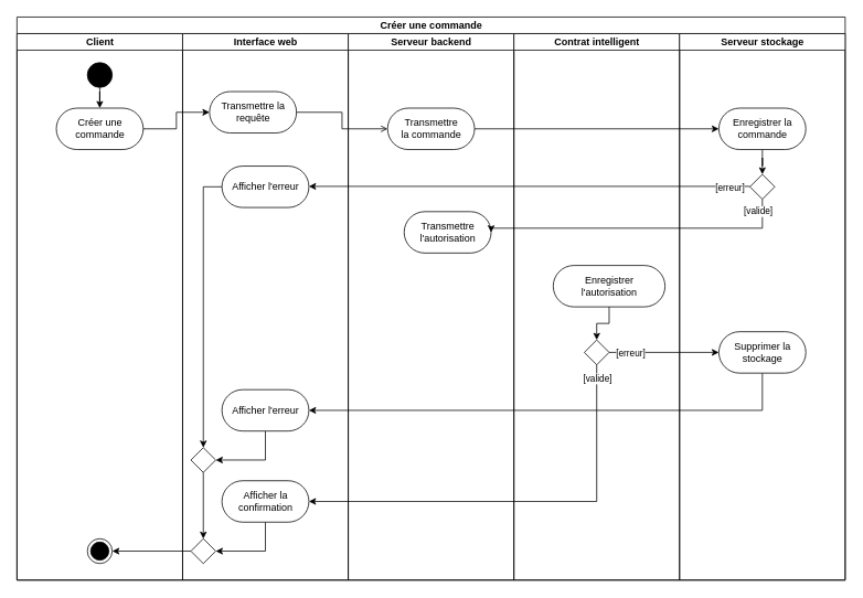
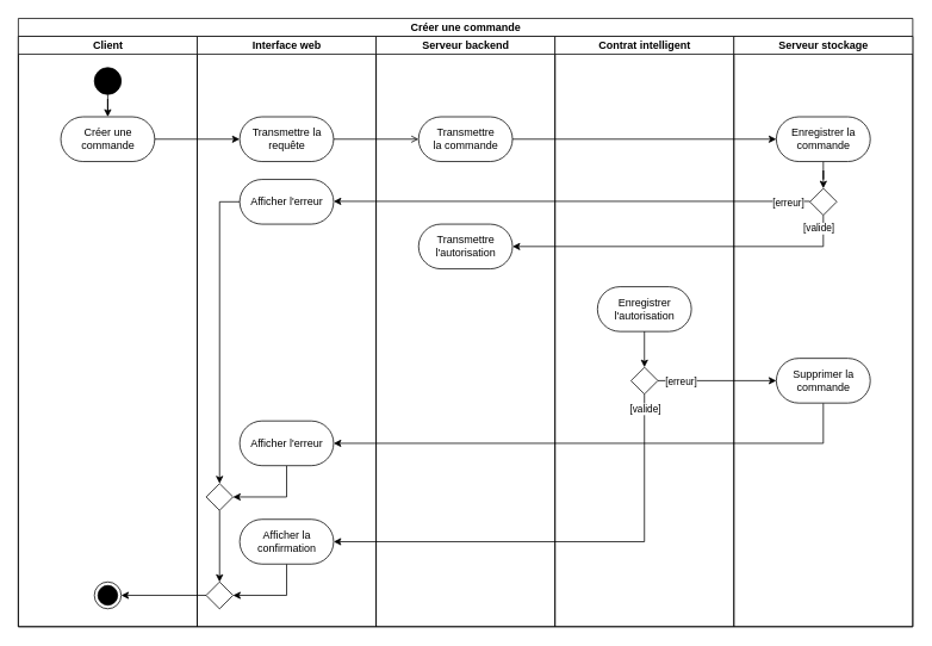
  <mxCell id="0" />
  <mxCell id="1" parent="0" />
  <mxCell id="2" value="Créer une commande" style="swimlane;html=1;childLayout=stackLayout;resizeParent=1;resizeParentMax=0;horizontal=1;startSize=20;horizontalStack=1;" parent="1" vertex="1"><mxGeometry x="20" y="20" width="1000" height="680" as="geometry" /></mxCell>
  <mxCell id="3" value="&lt;div&gt;Client&lt;/div&gt;" style="swimlane;html=1;startSize=20;horizontal=1;" parent="2" vertex="1"><mxGeometry y="20" width="200" height="660" as="geometry" /></mxCell>
  <mxCell id="4" style="edgeStyle=orthogonalEdgeStyle;rounded=0;orthogonalLoop=1;jettySize=auto;html=1;" parent="3" source="5" target="6" edge="1"><mxGeometry relative="1" as="geometry" /></mxCell>
  <mxCell id="5" value="" style="ellipse;fillColor=strokeColor;" parent="3" vertex="1"><mxGeometry x="85" y="35" width="30" height="30" as="geometry" /></mxCell>
  <mxCell id="6" value="Créer une &lt;br&gt;commande" style="html=1;dashed=0;whitespace=wrap;shape=mxgraph.dfd.start" parent="3" vertex="1"><mxGeometry x="47.5" y="90" width="105" height="50" as="geometry" /></mxCell>
  <mxCell id="7" value="" style="ellipse;html=1;shape=endState;fillColor=strokeColor;" parent="3" vertex="1"><mxGeometry x="85" y="610" width="30" height="30" as="geometry" /></mxCell>
  <mxCell id="8" value="&lt;div&gt;Interface web&lt;/div&gt;" style="swimlane;html=1;startSize=20;horizontal=1;" parent="2" vertex="1"><mxGeometry x="200" y="20" width="200" height="660" as="geometry" /></mxCell>
  <mxCell id="9" style="edgeStyle=orthogonalEdgeStyle;rounded=0;orthogonalLoop=1;jettySize=auto;html=1;entryX=0.5;entryY=0;entryDx=0;entryDy=0;" edge="1" parent="8" source="10" target="17"><mxGeometry relative="1" as="geometry" /></mxCell>
  <mxCell id="10" value="Afficher l'erreur" style="html=1;dashed=0;whitespace=wrap;shape=mxgraph.dfd.start" parent="8" vertex="1"><mxGeometry x="47.5" y="160" width="105" height="50" as="geometry" /></mxCell>
  <mxCell id="11" style="edgeStyle=orthogonalEdgeStyle;rounded=0;orthogonalLoop=1;jettySize=auto;html=1;entryX=1;entryY=0.5;entryDx=0;entryDy=0;" parent="8" source="12" target="15" edge="1"><mxGeometry relative="1" as="geometry"><Array as="points"><mxPoint x="100" y="625" /></Array></mxGeometry></mxCell>
  <mxCell id="12" value="Afficher la &lt;br&gt;confirmation" style="html=1;dashed=0;whitespace=wrap;shape=mxgraph.dfd.start" parent="8" vertex="1"><mxGeometry x="47.5" y="540" width="105" height="50" as="geometry" /></mxCell>
  <mxCell id="13" style="edgeStyle=orthogonalEdgeStyle;rounded=0;orthogonalLoop=1;jettySize=auto;html=1;entryX=1;entryY=0.5;entryDx=0;entryDy=0;" parent="8" source="14" target="17" edge="1"><mxGeometry relative="1" as="geometry"><Array as="points"><mxPoint x="100" y="515" /></Array></mxGeometry></mxCell>
  <mxCell id="14" value="Afficher l'erreur" style="html=1;dashed=0;whitespace=wrap;shape=mxgraph.dfd.start" parent="8" vertex="1"><mxGeometry x="47.5" y="430" width="105" height="50" as="geometry" /></mxCell>
  <mxCell id="15" value="" style="rhombus;" parent="8" vertex="1"><mxGeometry x="10" y="610" width="30" height="30" as="geometry" /></mxCell>
  <mxCell id="16" style="edgeStyle=orthogonalEdgeStyle;rounded=0;orthogonalLoop=1;jettySize=auto;html=1;entryX=0.5;entryY=0;entryDx=0;entryDy=0;" parent="8" source="17" target="15" edge="1"><mxGeometry relative="1" as="geometry" /></mxCell>
  <mxCell id="17" value="" style="rhombus;" parent="8" vertex="1"><mxGeometry x="10" y="500" width="30" height="30" as="geometry" /></mxCell>
- <mxCell id="18" value="Transmettre la&lt;br&gt;requête" style="html=1;dashed=0;whitespace=wrap;shape=mxgraph.dfd.start" vertex="1" parent="8"><mxGeometry x="32.5" y="70" width="105" height="50" as="geometry" /></mxCell>
+ <mxCell id="18" value="Transmettre la&lt;br&gt;requête" style="html=1;dashed=0;whitespace=wrap;shape=mxgraph.dfd.start" vertex="1" parent="8"><mxGeometry x="47.5" y="90" width="105" height="50" as="geometry" /></mxCell>
  <mxCell id="19" value="&lt;div&gt;Serveur backend&lt;br&gt;&lt;/div&gt;" style="swimlane;html=1;startSize=20;horizontal=1;" parent="2" vertex="1"><mxGeometry x="400" y="20" width="200" height="660" as="geometry" /></mxCell>
  <mxCell id="20" value="Transmettre &lt;br&gt;la commande " style="html=1;dashed=0;whitespace=wrap;shape=mxgraph.dfd.start" parent="19" vertex="1"><mxGeometry x="47.5" y="90" width="105" height="50" as="geometry" /></mxCell>
- <mxCell id="21" value="Transmettre &lt;br&gt;l'autorisation" style="html=1;dashed=0;whitespace=wrap;shape=mxgraph.dfd.start" parent="19" vertex="1"><mxGeometry x="67.5" y="215" width="105" height="50" as="geometry" /></mxCell>
+ <mxCell id="21" value="Transmettre &lt;br&gt;l'autorisation" style="html=1;dashed=0;whitespace=wrap;shape=mxgraph.dfd.start" parent="19" vertex="1"><mxGeometry x="47.5" y="210" width="105" height="50" as="geometry" /></mxCell>
  <mxCell id="22" value="&lt;div&gt;Contrat intelligent&lt;/div&gt;" style="swimlane;html=1;startSize=20;horizontal=1;" parent="2" vertex="1"><mxGeometry x="600" y="20" width="200" height="660" as="geometry" /></mxCell>
- <mxCell id="23" value="Enregistrer&lt;br&gt;l'autorisation" style="html=1;dashed=0;whitespace=wrap;shape=mxgraph.dfd.start" parent="22" vertex="1"><mxGeometry x="47.5" y="280" width="135" height="50" as="geometry" /></mxCell>
+ <mxCell id="23" value="Enregistrer&lt;br&gt;l'autorisation" style="html=1;dashed=0;whitespace=wrap;shape=mxgraph.dfd.start" parent="22" vertex="1"><mxGeometry x="47.5" y="280" width="105" height="50" as="geometry" /></mxCell>
  <mxCell id="24" value="" style="rhombus;" parent="22" vertex="1"><mxGeometry x="85" y="370" width="30" height="30" as="geometry" /></mxCell>
  <mxCell id="25" style="edgeStyle=orthogonalEdgeStyle;rounded=0;orthogonalLoop=1;jettySize=auto;html=1;entryX=0.5;entryY=0;entryDx=0;entryDy=0;" parent="22" source="23" target="24" edge="1"><mxGeometry relative="1" as="geometry" /></mxCell>
  <mxCell id="26" style="edgeStyle=orthogonalEdgeStyle;rounded=0;orthogonalLoop=1;jettySize=auto;html=1;entryX=1;entryY=0.5;entryDx=0;entryDy=0;entryPerimeter=0;" parent="2" source="37" target="21" edge="1"><mxGeometry relative="1" as="geometry"><mxPoint x="700" y="440" as="targetPoint" /><Array as="points"><mxPoint x="900" y="255" /></Array></mxGeometry></mxCell>
  <mxCell id="27" style="edgeStyle=orthogonalEdgeStyle;rounded=0;orthogonalLoop=1;jettySize=auto;html=1;entryX=0;entryY=0.5;entryDx=0;entryDy=0;entryPerimeter=0;" parent="2" source="24" target="38" edge="1"><mxGeometry relative="1" as="geometry" /></mxCell>
  <mxCell id="28" value="[erreur]" style="edgeLabel;html=1;align=center;verticalAlign=middle;resizable=0;points=[];" parent="27" vertex="1" connectable="0"><mxGeometry x="-0.742" relative="1" as="geometry"><mxPoint x="8" as="offset" /></mxGeometry></mxCell>
  <mxCell id="29" style="edgeStyle=orthogonalEdgeStyle;rounded=0;orthogonalLoop=1;jettySize=auto;html=1;entryX=1;entryY=0.5;entryDx=0;entryDy=0;entryPerimeter=0;" parent="2" source="24" target="12" edge="1"><mxGeometry relative="1" as="geometry"><Array as="points"><mxPoint x="700" y="585" /></Array></mxGeometry></mxCell>
  <mxCell id="30" value="&lt;div&gt;[valide]&lt;/div&gt;" style="edgeLabel;html=1;align=center;verticalAlign=middle;resizable=0;points=[];" parent="29" vertex="1" connectable="0"><mxGeometry x="-0.839" relative="1" as="geometry"><mxPoint y="-25" as="offset" /></mxGeometry></mxCell>
  <mxCell id="31" style="edgeStyle=orthogonalEdgeStyle;rounded=0;orthogonalLoop=1;jettySize=auto;html=1;entryX=1;entryY=0.5;entryDx=0;entryDy=0;" parent="2" source="15" target="7" edge="1"><mxGeometry relative="1" as="geometry" /></mxCell>
  <mxCell id="32" style="edgeStyle=orthogonalEdgeStyle;rounded=0;orthogonalLoop=1;jettySize=auto;html=1;entryX=0;entryY=0.5;entryDx=0;entryDy=0;entryPerimeter=0;" edge="1" parent="2" source="6" target="18"><mxGeometry relative="1" as="geometry" /></mxCell>
  <mxCell id="33" style="edgeStyle=orthogonalEdgeStyle;rounded=0;orthogonalLoop=1;jettySize=auto;html=1;entryX=0;entryY=0.5;entryDx=0;entryDy=0;entryPerimeter=0;endArrow=open;" edge="1" parent="2" source="18" target="20"><mxGeometry relative="1" as="geometry" /></mxCell>
  <mxCell id="34" style="edgeStyle=orthogonalEdgeStyle;rounded=0;orthogonalLoop=1;jettySize=auto;html=1;entryX=0;entryY=0.5;entryDx=0;entryDy=0;entryPerimeter=0;" edge="1" parent="2" source="20" target="41"><mxGeometry relative="1" as="geometry" /></mxCell>
  <mxCell id="35" style="edgeStyle=orthogonalEdgeStyle;rounded=0;orthogonalLoop=1;jettySize=auto;html=1;entryX=1;entryY=0.5;entryDx=0;entryDy=0;entryPerimeter=0;" edge="1" parent="2" source="38" target="14"><mxGeometry relative="1" as="geometry"><Array as="points"><mxPoint x="900" y="475" /></Array></mxGeometry></mxCell>
  <mxCell id="36" value="Serveur stockage" style="swimlane;html=1;startSize=20;horizontal=1;" parent="2" vertex="1"><mxGeometry x="800" y="20" width="200" height="660" as="geometry" /></mxCell>
  <mxCell id="37" value="" style="rhombus;" parent="36" vertex="1"><mxGeometry x="85" y="170" width="30" height="30" as="geometry" /></mxCell>
- <mxCell id="38" value="Supprimer la&lt;br&gt;stockage" style="html=1;dashed=0;whitespace=wrap;shape=mxgraph.dfd.start" parent="36" vertex="1"><mxGeometry x="47.5" y="360" width="105" height="50" as="geometry" /></mxCell>
+ <mxCell id="38" value="Supprimer la&lt;br&gt;commande" style="html=1;dashed=0;whitespace=wrap;shape=mxgraph.dfd.start" parent="36" vertex="1"><mxGeometry x="47.5" y="360" width="105" height="50" as="geometry" /></mxCell>
  <mxCell id="39" value="[valide]" style="edgeLabel;html=1;align=center;verticalAlign=middle;resizable=0;points=[];" parent="36" vertex="1" connectable="0"><mxGeometry x="102.5" y="380" as="geometry"><mxPoint x="-8" y="-166" as="offset" /></mxGeometry></mxCell>
  <mxCell id="40" style="edgeStyle=orthogonalEdgeStyle;rounded=0;orthogonalLoop=1;jettySize=auto;html=1;entryX=0.5;entryY=0;entryDx=0;entryDy=0;" edge="1" parent="36" source="41" target="37"><mxGeometry relative="1" as="geometry" /></mxCell>
  <mxCell id="41" value="Enregistrer la&lt;br&gt;commande" style="html=1;dashed=0;whitespace=wrap;shape=mxgraph.dfd.start" vertex="1" parent="36"><mxGeometry x="47.5" y="90" width="105" height="50" as="geometry" /></mxCell>
  <mxCell id="42" style="edgeStyle=orthogonalEdgeStyle;rounded=0;orthogonalLoop=1;jettySize=auto;html=1;entryX=1;entryY=0.5;entryDx=0;entryDy=0;entryPerimeter=0;" edge="1" parent="36"><mxGeometry relative="1" as="geometry"><mxPoint x="85" y="184.5" as="sourcePoint" /><mxPoint x="-447.5" y="184.5" as="targetPoint" /></mxGeometry></mxCell>
  <mxCell id="43" value="[erreur]" style="edgeLabel;html=1;align=center;verticalAlign=middle;resizable=0;points=[];" vertex="1" connectable="0" parent="42"><mxGeometry x="-0.914" y="-1" relative="1" as="geometry"><mxPoint x="-2" y="2" as="offset" /></mxGeometry></mxCell>
